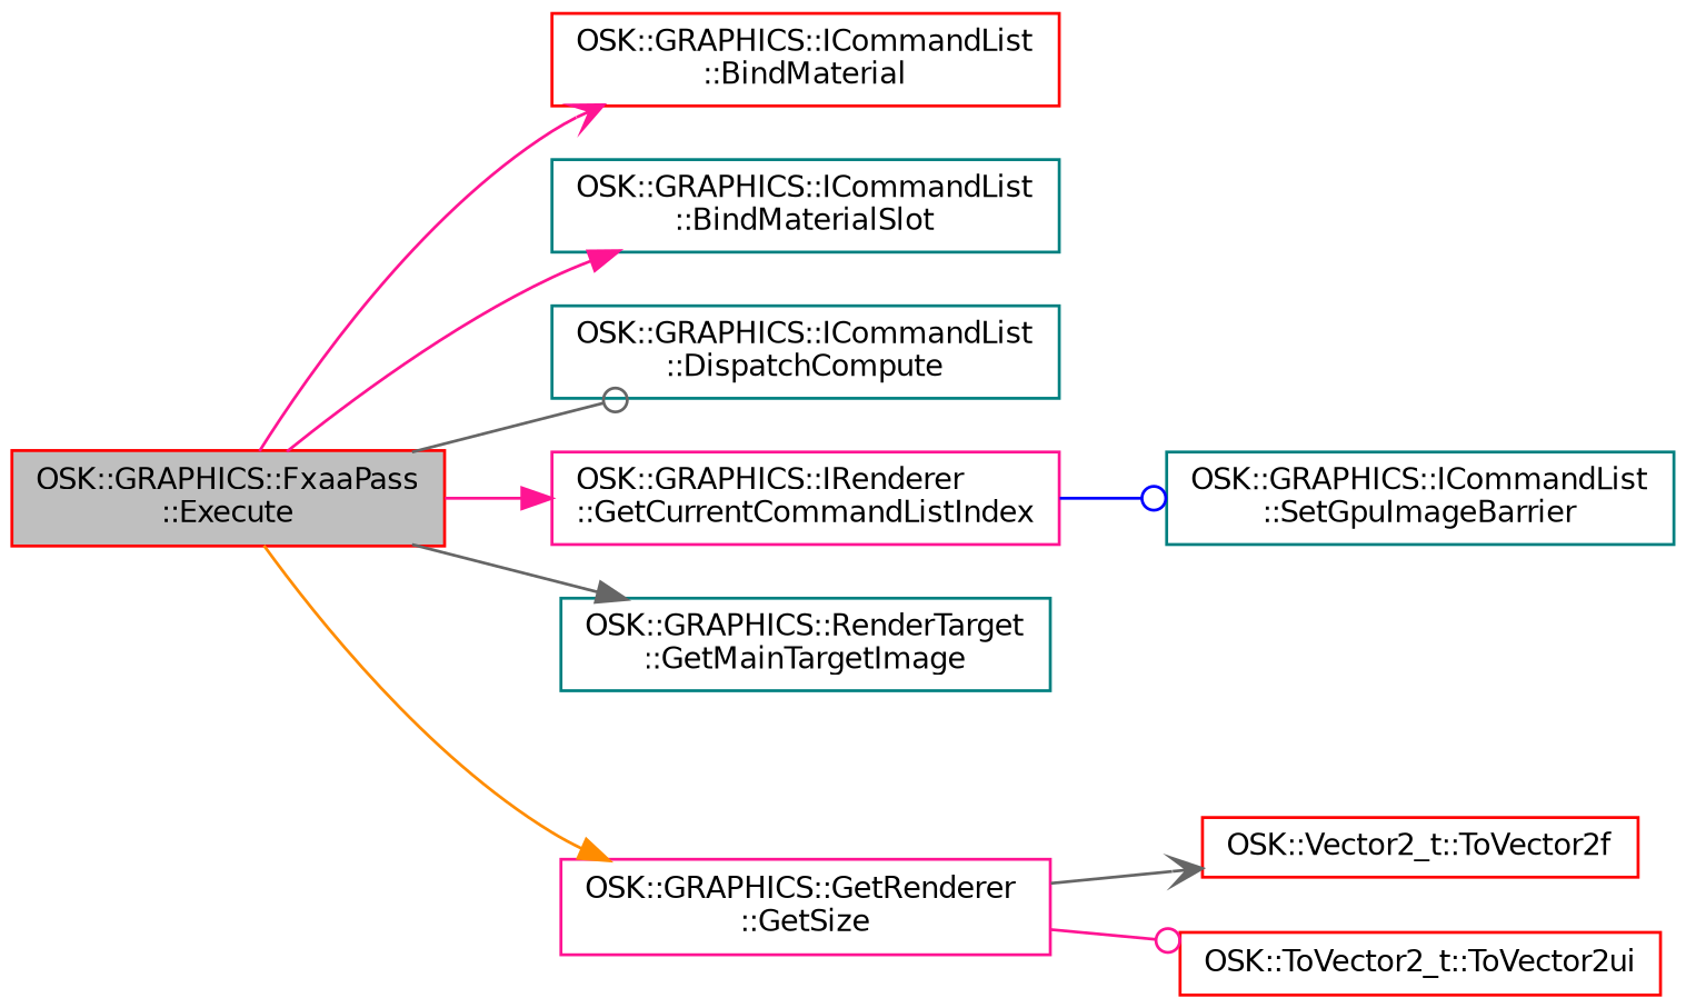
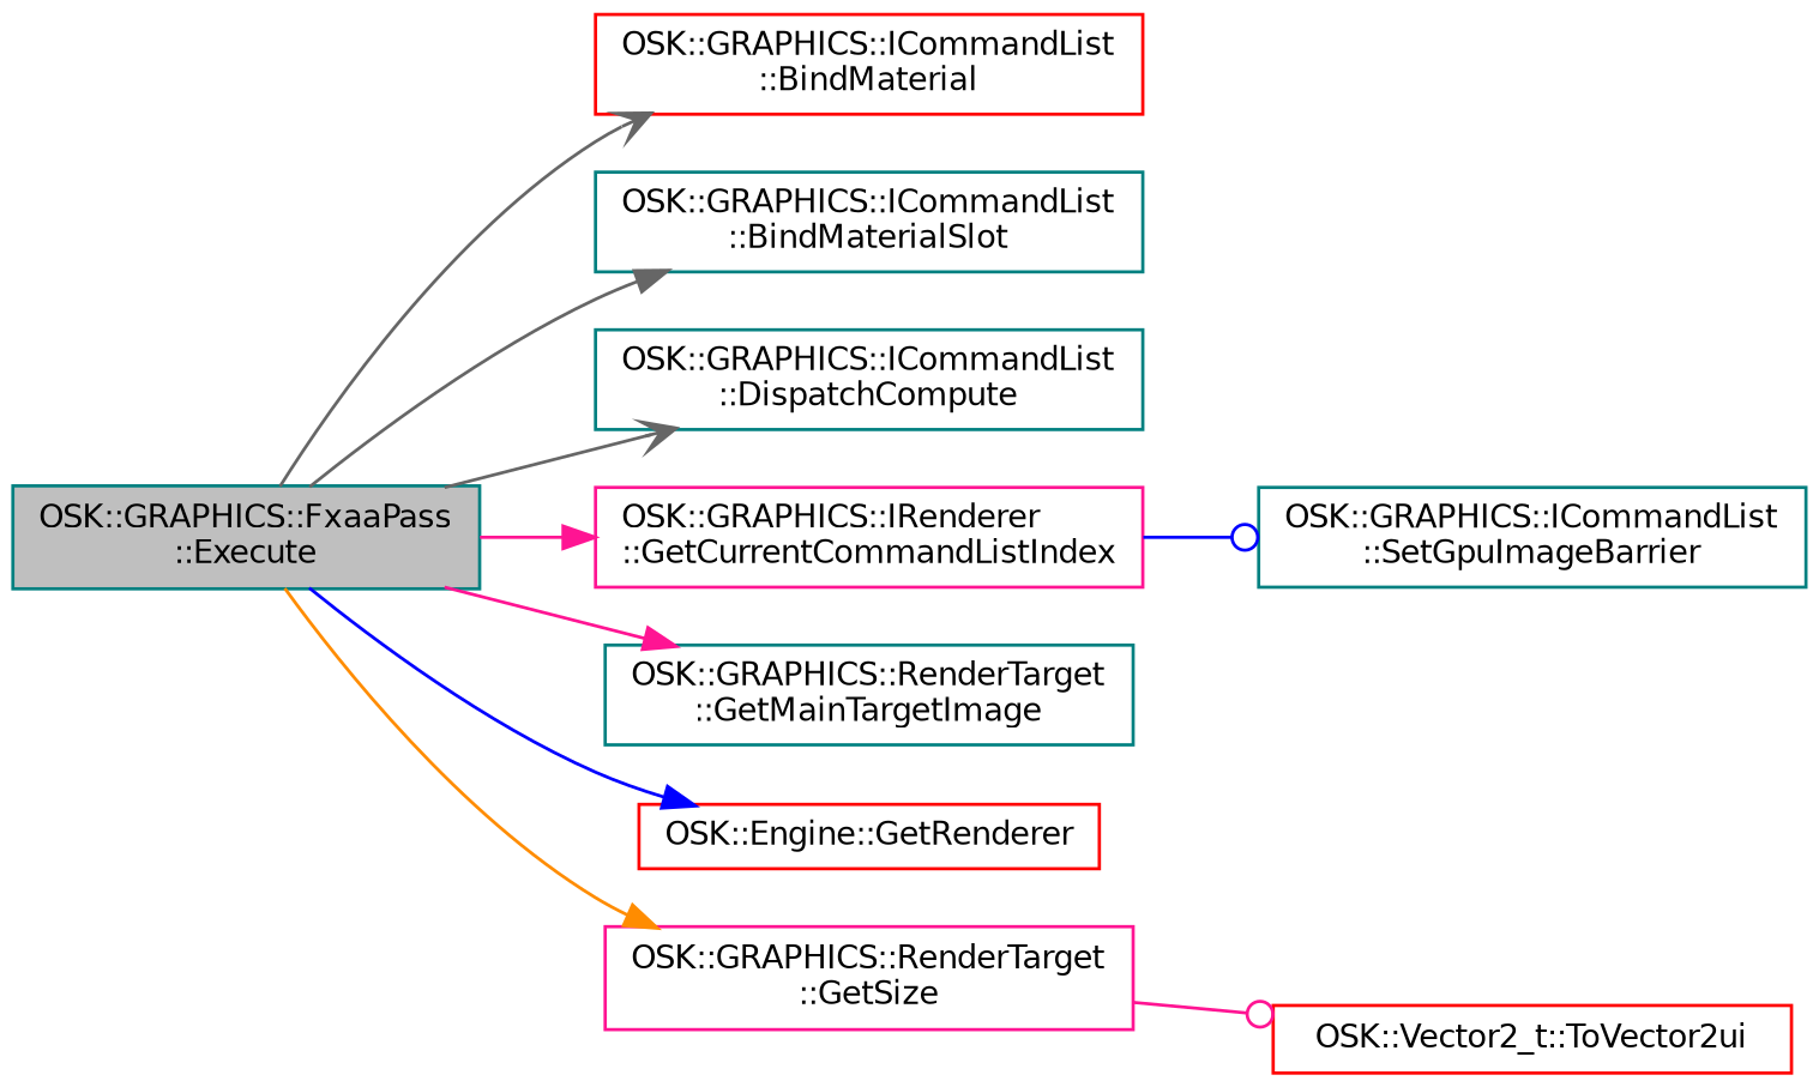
  digraph {
    rankdir=LR
    node [color=red fillcolor=white fontname=Helvetica fontsize=10 shape=record style=filled]
    edge [arrowhead=normal color=gray40 fontname=Helvetica fontsize=10 labelfontname=Helvetica labelfontsize=10 style=solid]
-   n1 [fillcolor=grey75 fontcolor=black height=0.2 label="OSK::GRAPHICS::FxaaPass\l::Execute" width=0.4]
+   n1 [color=teal fillcolor=grey75 fontcolor=black height=0.2 label="OSK::GRAPHICS::FxaaPass\l::Execute" width=0.4]
    n2 [height=0.2 label="OSK::GRAPHICS::ICommandList\l::BindMaterial" width=0.4]
    n3 [color=teal height=0.2 label="OSK::GRAPHICS::ICommandList\l::BindMaterialSlot" width=0.4]
    n4 [color=teal height=0.2 label="OSK::GRAPHICS::ICommandList\l::DispatchCompute" width=0.4]
    n5 [color=deeppink height=0.2 label="OSK::GRAPHICS::IRenderer\l::GetCurrentCommandListIndex" width=0.4]
    n6 [color=teal height=0.2 label="OSK::GRAPHICS::RenderTarget\l::GetMainTargetImage" width=0.4]
-   n8 [color=deeppink height=0.2 label="OSK::GRAPHICS::GetRenderer\l::GetSize" width=0.4]
+   n7 [height=0.2 label="OSK::Engine::GetRenderer" width=0.4]
+   n8 [color=deeppink height=0.2 label="OSK::GRAPHICS::RenderTarget\l::GetSize" width=0.4]
    n9 [color=teal height=0.2 label="OSK::GRAPHICS::ICommandList\l::SetGpuImageBarrier" width=0.4]
-   n10 [height=0.2 label="OSK::Vector2_t::ToVector2f" width=0.4]
-   n11 [height=0.2 label="OSK::ToVector2_t::ToVector2ui" width=0.4]
-   n1 -> n2 [arrowhead=vee color=deeppink]
-   n1 -> n3 [color=deeppink]
-   n1 -> n4 [arrowhead=odot]
+   n11 [height=0.2 label="OSK::Vector2_t::ToVector2ui" width=0.4]
+   n1 -> n2 [arrowhead=vee]
+   n1 -> n3
+   n1 -> n4 [arrowhead=vee]
    n1 -> n5 [color=deeppink]
-   n1 -> n6
+   n1 -> n6 [color=deeppink]
+   n1 -> n7 [color=blue]
    n1 -> n8 [color=darkorange]
    n5 -> n9 [arrowhead=odot color=blue]
-   n8 -> n10 [arrowhead=vee]
    n8 -> n11 [arrowhead=odot color=deeppink]
  }
